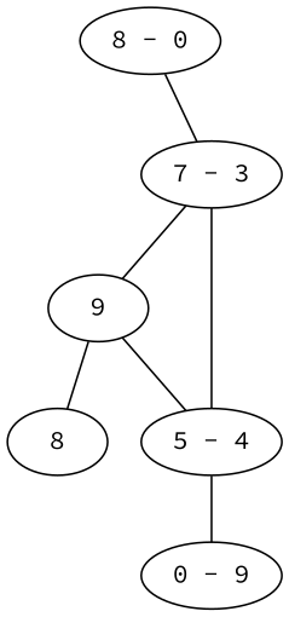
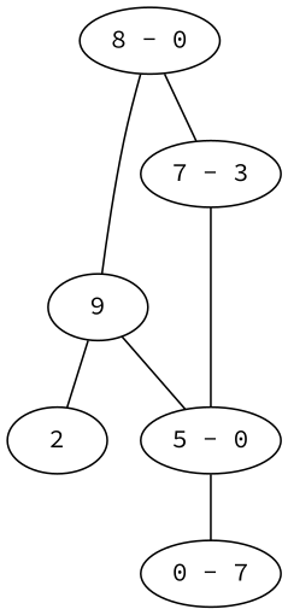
  graph {
    fontname="Source Code Pro"
    node [fontname="Source Code Pro"]
    edge [fontname="Source Code Pro"]
    n1 [label="8 - 0"]
    n2 [label=9]
    n3 [label="7 - 3"]
-   2 [label=8]
-   n5 [label="5 - 4"]
-   n6 [label="0 - 9"]
-   n3 -- n2
+   2
+   n5 [label="5 - 0"]
+   n6 [label="0 - 7"]
+   n1 -- n2
    n1 -- n3
    n2 -- 2
    n2 -- n5
    n3 -- n5
    n5 -- n6
  }
